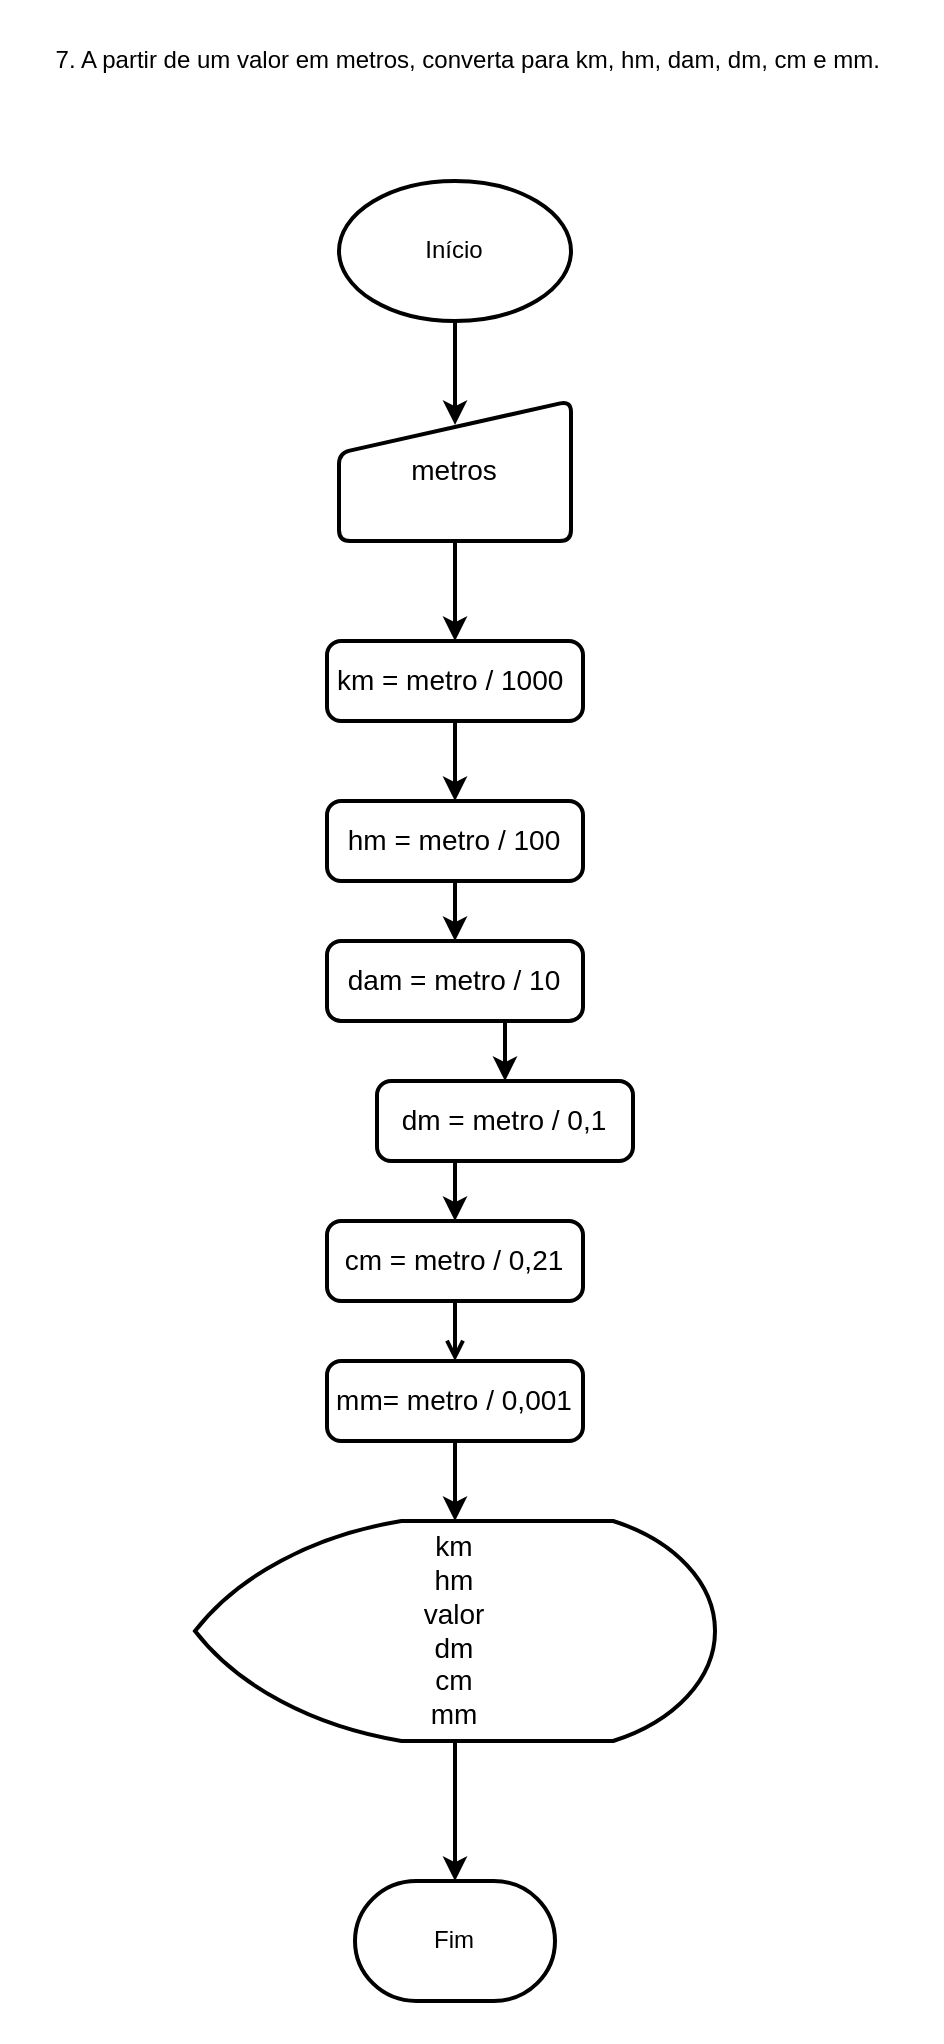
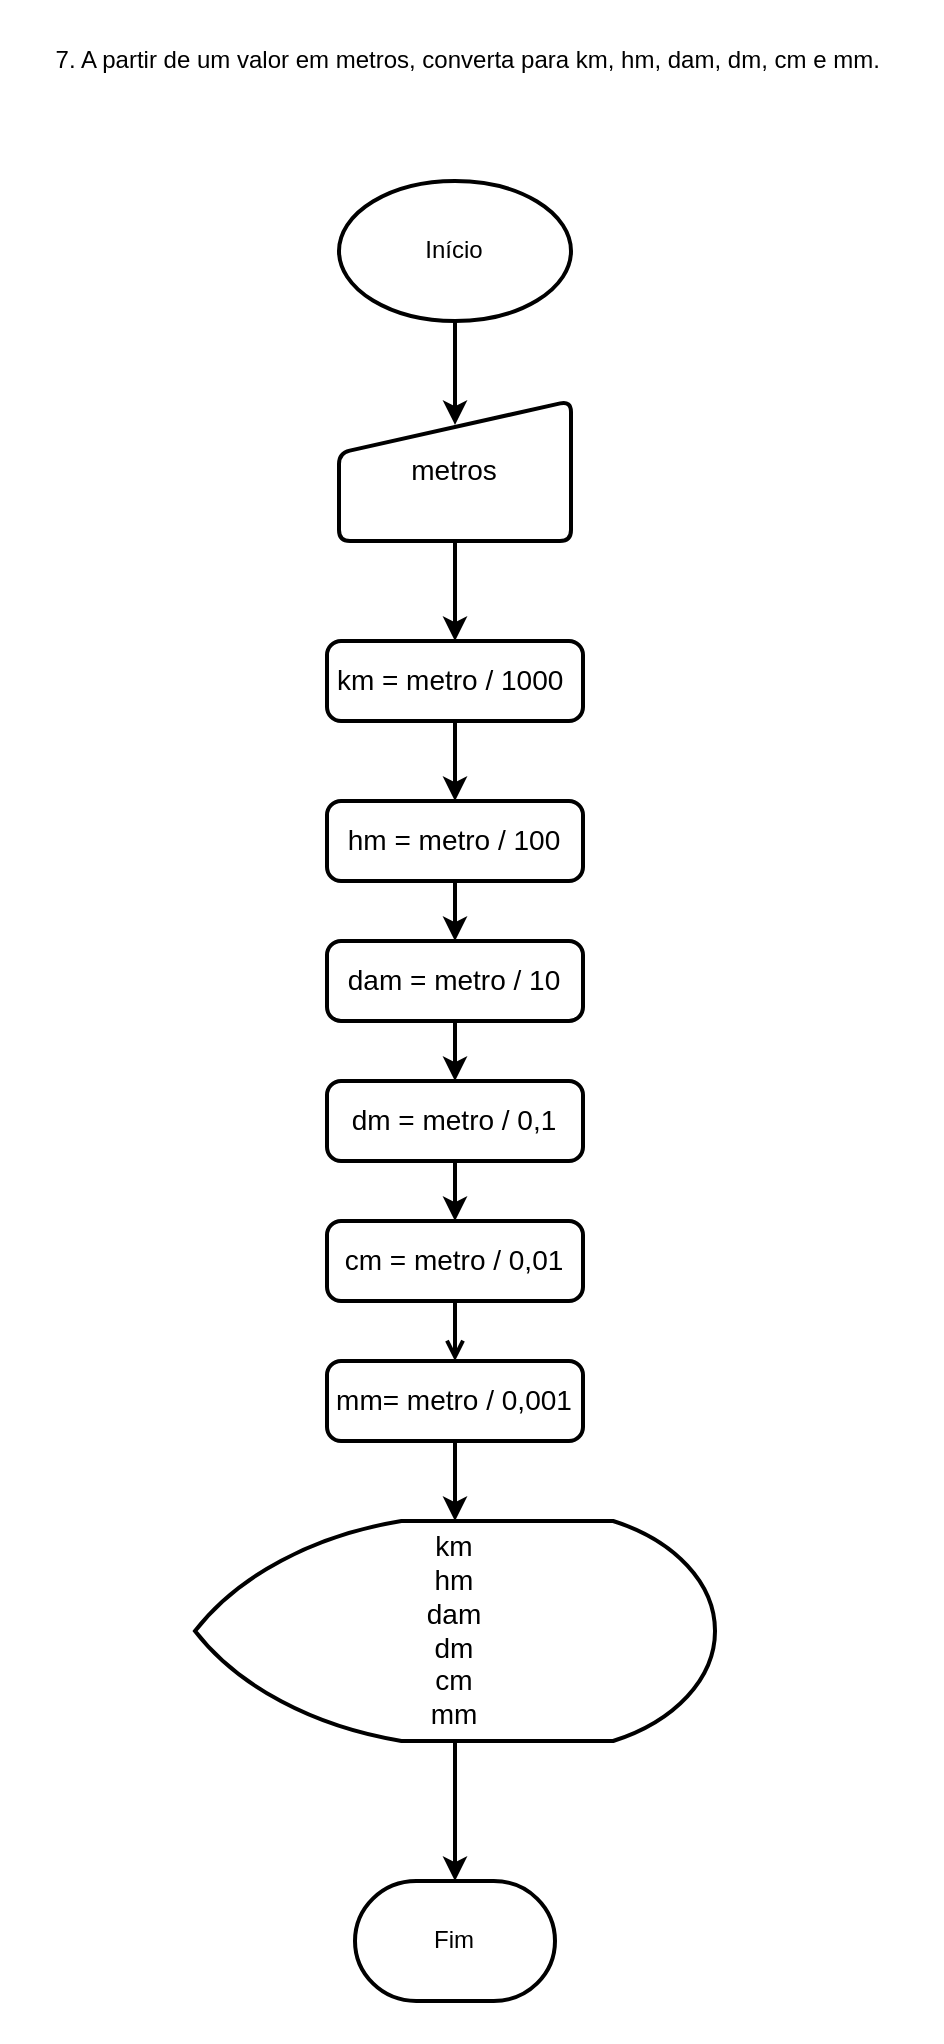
  <mxCell id="0" />
  <mxCell id="1" parent="0" />
  <mxCell id="2" value="7. A partir de um valor em metros, converta para km, hm, dam, dm, cm e mm.&amp;nbsp;" style="text;html=1;align=center;verticalAlign=middle;resizable=0;points=[];autosize=1;" vertex="1" parent="1"><mxGeometry x="20" y="20" width="430" height="20" as="geometry" /></mxCell>
  <mxCell id="3" style="edgeStyle=orthogonalEdgeStyle;rounded=0;orthogonalLoop=1;jettySize=auto;html=1;entryX=0.5;entryY=0.171;entryDx=0;entryDy=0;entryPerimeter=0;strokeWidth=2;" edge="1" parent="1" source="4" target="6"><mxGeometry relative="1" as="geometry" /></mxCell>
  <mxCell id="4" value="Início" style="strokeWidth=2;html=1;shape=mxgraph.flowchart.start_1;whiteSpace=wrap;" vertex="1" parent="1"><mxGeometry x="169" y="90" width="116" height="70" as="geometry" /></mxCell>
  <mxCell id="5" style="edgeStyle=orthogonalEdgeStyle;rounded=0;orthogonalLoop=1;jettySize=auto;html=1;exitX=0.5;exitY=1;exitDx=0;exitDy=0;entryX=0.5;entryY=0;entryDx=0;entryDy=0;strokeWidth=2;" edge="1" parent="1" source="6" target="8"><mxGeometry relative="1" as="geometry" /></mxCell>
  <mxCell id="6" value="&lt;font style=&quot;font-size: 14px&quot;&gt;metros&lt;/font&gt;" style="html=1;strokeWidth=2;shape=manualInput;whiteSpace=wrap;rounded=1;size=26;arcSize=11;" vertex="1" parent="1"><mxGeometry x="169" y="200" width="116" height="70" as="geometry" /></mxCell>
  <mxCell id="7" style="edgeStyle=orthogonalEdgeStyle;rounded=0;orthogonalLoop=1;jettySize=auto;html=1;exitX=0.5;exitY=1;exitDx=0;exitDy=0;entryX=0.5;entryY=0;entryDx=0;entryDy=0;strokeWidth=2;" edge="1" parent="1" source="8" target="10"><mxGeometry relative="1" as="geometry" /></mxCell>
  <mxCell id="8" value="&lt;font style=&quot;font-size: 14px&quot;&gt;km = metro / 1000&amp;nbsp;&lt;/font&gt;" style="rounded=1;whiteSpace=wrap;html=1;absoluteArcSize=1;arcSize=14;strokeWidth=2;" vertex="1" parent="1"><mxGeometry x="163" y="320" width="128" height="40" as="geometry" /></mxCell>
  <mxCell id="9" style="edgeStyle=orthogonalEdgeStyle;rounded=0;orthogonalLoop=1;jettySize=auto;html=1;exitX=0.5;exitY=1;exitDx=0;exitDy=0;entryX=0.5;entryY=0;entryDx=0;entryDy=0;strokeWidth=2;" edge="1" parent="1" source="10" target="12"><mxGeometry relative="1" as="geometry" /></mxCell>
  <mxCell id="10" value="&lt;font style=&quot;font-size: 14px&quot;&gt;hm = metro / 100&lt;/font&gt;" style="rounded=1;whiteSpace=wrap;html=1;absoluteArcSize=1;arcSize=14;strokeWidth=2;" vertex="1" parent="1"><mxGeometry x="163" y="400" width="128" height="40" as="geometry" /></mxCell>
  <mxCell id="11" style="edgeStyle=orthogonalEdgeStyle;rounded=0;orthogonalLoop=1;jettySize=auto;html=1;exitX=0.5;exitY=1;exitDx=0;exitDy=0;entryX=0.5;entryY=0;entryDx=0;entryDy=0;strokeWidth=2;" edge="1" parent="1" source="12" target="16"><mxGeometry relative="1" as="geometry" /></mxCell>
  <mxCell id="12" value="&lt;font style=&quot;font-size: 14px&quot;&gt;dam = metro / 10&lt;/font&gt;" style="rounded=1;whiteSpace=wrap;html=1;absoluteArcSize=1;arcSize=14;strokeWidth=2;" vertex="1" parent="1"><mxGeometry x="163" y="470" width="128" height="40" as="geometry" /></mxCell>
  <mxCell id="13" style="edgeStyle=orthogonalEdgeStyle;rounded=0;orthogonalLoop=1;jettySize=auto;html=1;exitX=0.5;exitY=1;exitDx=0;exitDy=0;strokeWidth=2;endArrow=open;" edge="1" parent="1" source="14" target="18"><mxGeometry relative="1" as="geometry" /></mxCell>
- <mxCell id="14" value="&lt;font style=&quot;font-size: 14px&quot;&gt;cm = metro / 0,21&lt;/font&gt;" style="rounded=1;whiteSpace=wrap;html=1;absoluteArcSize=1;arcSize=14;strokeWidth=2;" vertex="1" parent="1"><mxGeometry x="163" y="610" width="128" height="40" as="geometry" /></mxCell>
+ <mxCell id="14" value="&lt;font style=&quot;font-size: 14px&quot;&gt;cm = metro / 0,01&lt;/font&gt;" style="rounded=1;whiteSpace=wrap;html=1;absoluteArcSize=1;arcSize=14;strokeWidth=2;" vertex="1" parent="1"><mxGeometry x="163" y="610" width="128" height="40" as="geometry" /></mxCell>
  <mxCell id="15" style="edgeStyle=orthogonalEdgeStyle;rounded=0;orthogonalLoop=1;jettySize=auto;html=1;exitX=0.5;exitY=1;exitDx=0;exitDy=0;entryX=0.5;entryY=0;entryDx=0;entryDy=0;strokeWidth=2;" edge="1" parent="1" source="16" target="14"><mxGeometry relative="1" as="geometry" /></mxCell>
- <mxCell id="16" value="&lt;font style=&quot;font-size: 14px&quot;&gt;dm = metro / 0,1&lt;/font&gt;" style="rounded=1;whiteSpace=wrap;html=1;absoluteArcSize=1;arcSize=14;strokeWidth=2;" vertex="1" parent="1"><mxGeometry x="188" y="540" width="128" height="40" as="geometry" /></mxCell>
+ <mxCell id="16" value="&lt;font style=&quot;font-size: 14px&quot;&gt;dm = metro / 0,1&lt;/font&gt;" style="rounded=1;whiteSpace=wrap;html=1;absoluteArcSize=1;arcSize=14;strokeWidth=2;" vertex="1" parent="1"><mxGeometry x="163" y="540" width="128" height="40" as="geometry" /></mxCell>
  <mxCell id="17" style="edgeStyle=orthogonalEdgeStyle;rounded=0;orthogonalLoop=1;jettySize=auto;html=1;exitX=0.5;exitY=1;exitDx=0;exitDy=0;entryX=0.5;entryY=0;entryDx=0;entryDy=0;entryPerimeter=0;strokeWidth=2;" edge="1" parent="1" source="18" target="20"><mxGeometry relative="1" as="geometry" /></mxCell>
  <mxCell id="18" value="&lt;font style=&quot;font-size: 14px&quot;&gt;mm= metro / 0,001&lt;/font&gt;" style="rounded=1;whiteSpace=wrap;html=1;absoluteArcSize=1;arcSize=14;strokeWidth=2;" vertex="1" parent="1"><mxGeometry x="163" y="680" width="128" height="40" as="geometry" /></mxCell>
  <mxCell id="19" style="edgeStyle=orthogonalEdgeStyle;rounded=0;orthogonalLoop=1;jettySize=auto;html=1;exitX=0.5;exitY=1;exitDx=0;exitDy=0;exitPerimeter=0;entryX=0.5;entryY=0;entryDx=0;entryDy=0;entryPerimeter=0;strokeWidth=2;" edge="1" parent="1" source="20" target="21"><mxGeometry relative="1" as="geometry" /></mxCell>
- <mxCell id="20" value="&lt;font style=&quot;font-size: 14px&quot;&gt;km&lt;/font&gt;&lt;br&gt;&lt;font style=&quot;font-size: 14px&quot;&gt;hm&lt;/font&gt;&lt;br&gt;&lt;font style=&quot;font-size: 14px&quot;&gt;valor&lt;br&gt;&lt;/font&gt;&lt;font style=&quot;font-size: 14px&quot;&gt;dm&lt;/font&gt;&lt;br&gt;&lt;font style=&quot;font-size: 14px&quot;&gt;cm&lt;/font&gt;&lt;br&gt;&lt;font style=&quot;font-size: 14px&quot;&gt;mm&lt;/font&gt;" style="strokeWidth=2;html=1;shape=mxgraph.flowchart.display;whiteSpace=wrap;" vertex="1" parent="1"><mxGeometry x="97" y="760" width="260" height="110" as="geometry" /></mxCell>
+ <mxCell id="20" value="&lt;font style=&quot;font-size: 14px&quot;&gt;km&lt;/font&gt;&lt;br&gt;&lt;font style=&quot;font-size: 14px&quot;&gt;hm&lt;/font&gt;&lt;br&gt;&lt;font style=&quot;font-size: 14px&quot;&gt;dam&lt;br&gt;&lt;/font&gt;&lt;font style=&quot;font-size: 14px&quot;&gt;dm&lt;/font&gt;&lt;br&gt;&lt;font style=&quot;font-size: 14px&quot;&gt;cm&lt;/font&gt;&lt;br&gt;&lt;font style=&quot;font-size: 14px&quot;&gt;mm&lt;/font&gt;" style="strokeWidth=2;html=1;shape=mxgraph.flowchart.display;whiteSpace=wrap;" vertex="1" parent="1"><mxGeometry x="97" y="760" width="260" height="110" as="geometry" /></mxCell>
  <mxCell id="21" value="Fim" style="strokeWidth=2;html=1;shape=mxgraph.flowchart.terminator;whiteSpace=wrap;" vertex="1" parent="1"><mxGeometry x="177" y="940" width="100" height="60" as="geometry" /></mxCell>
